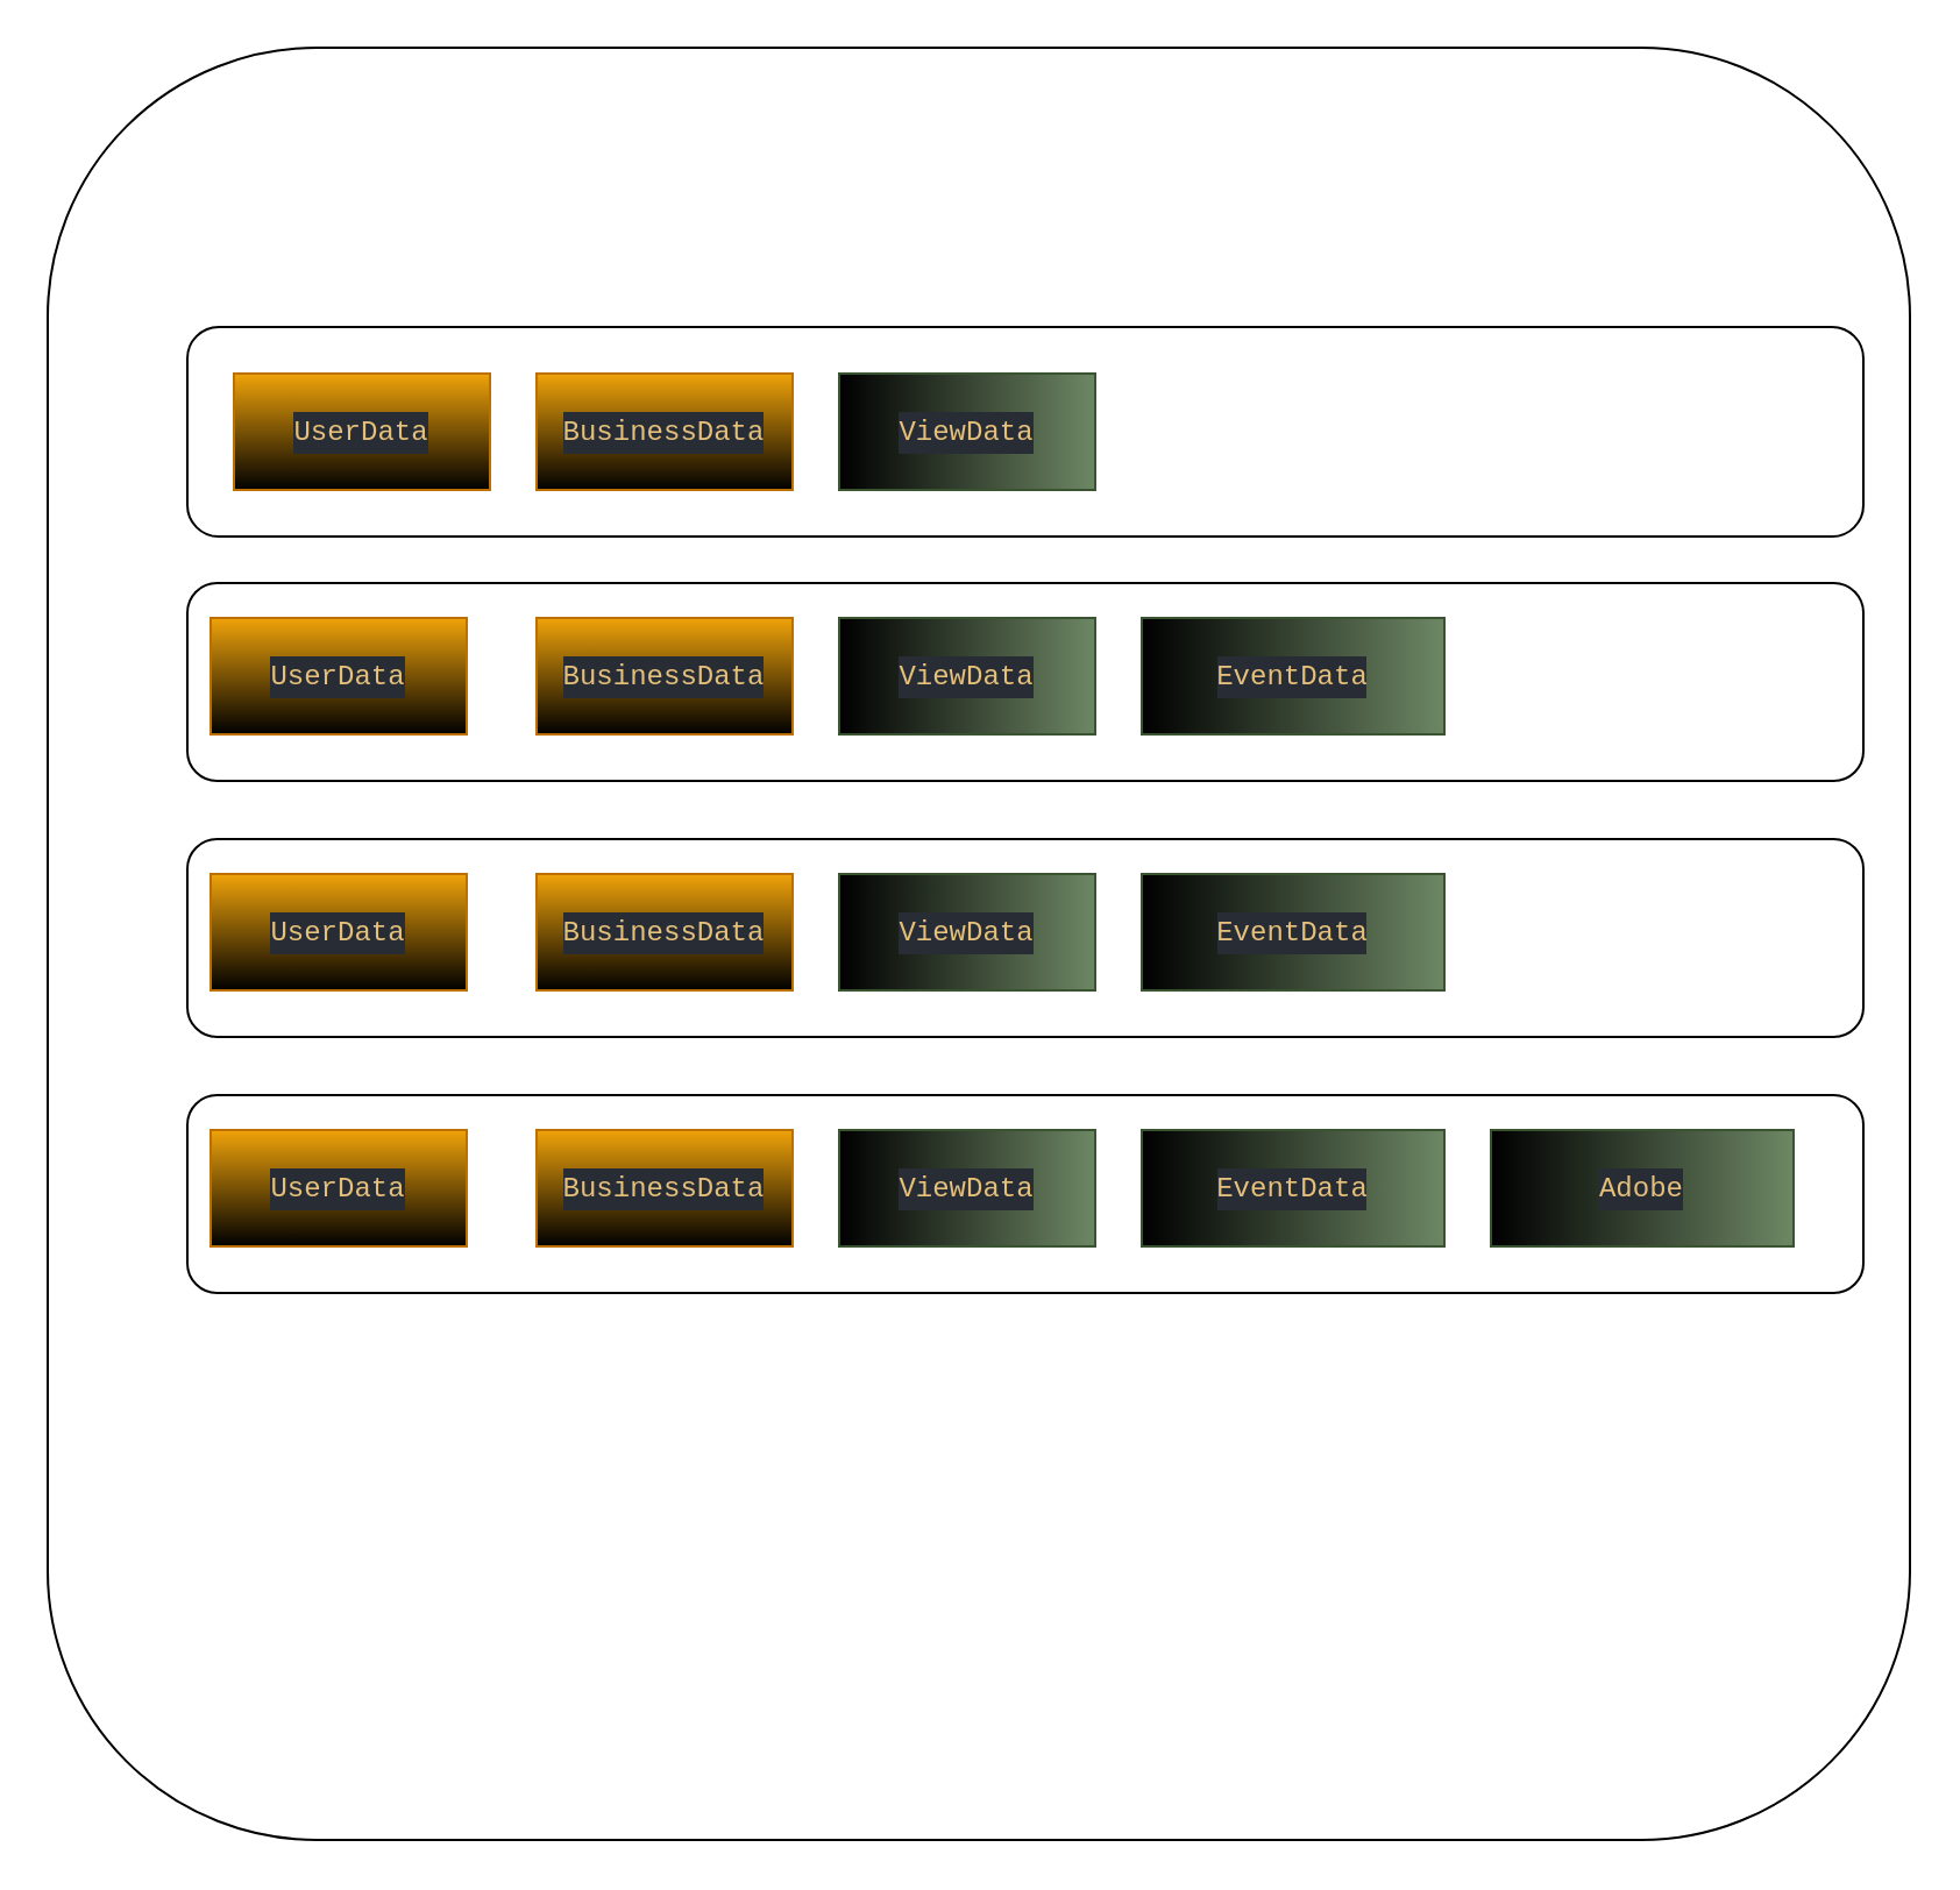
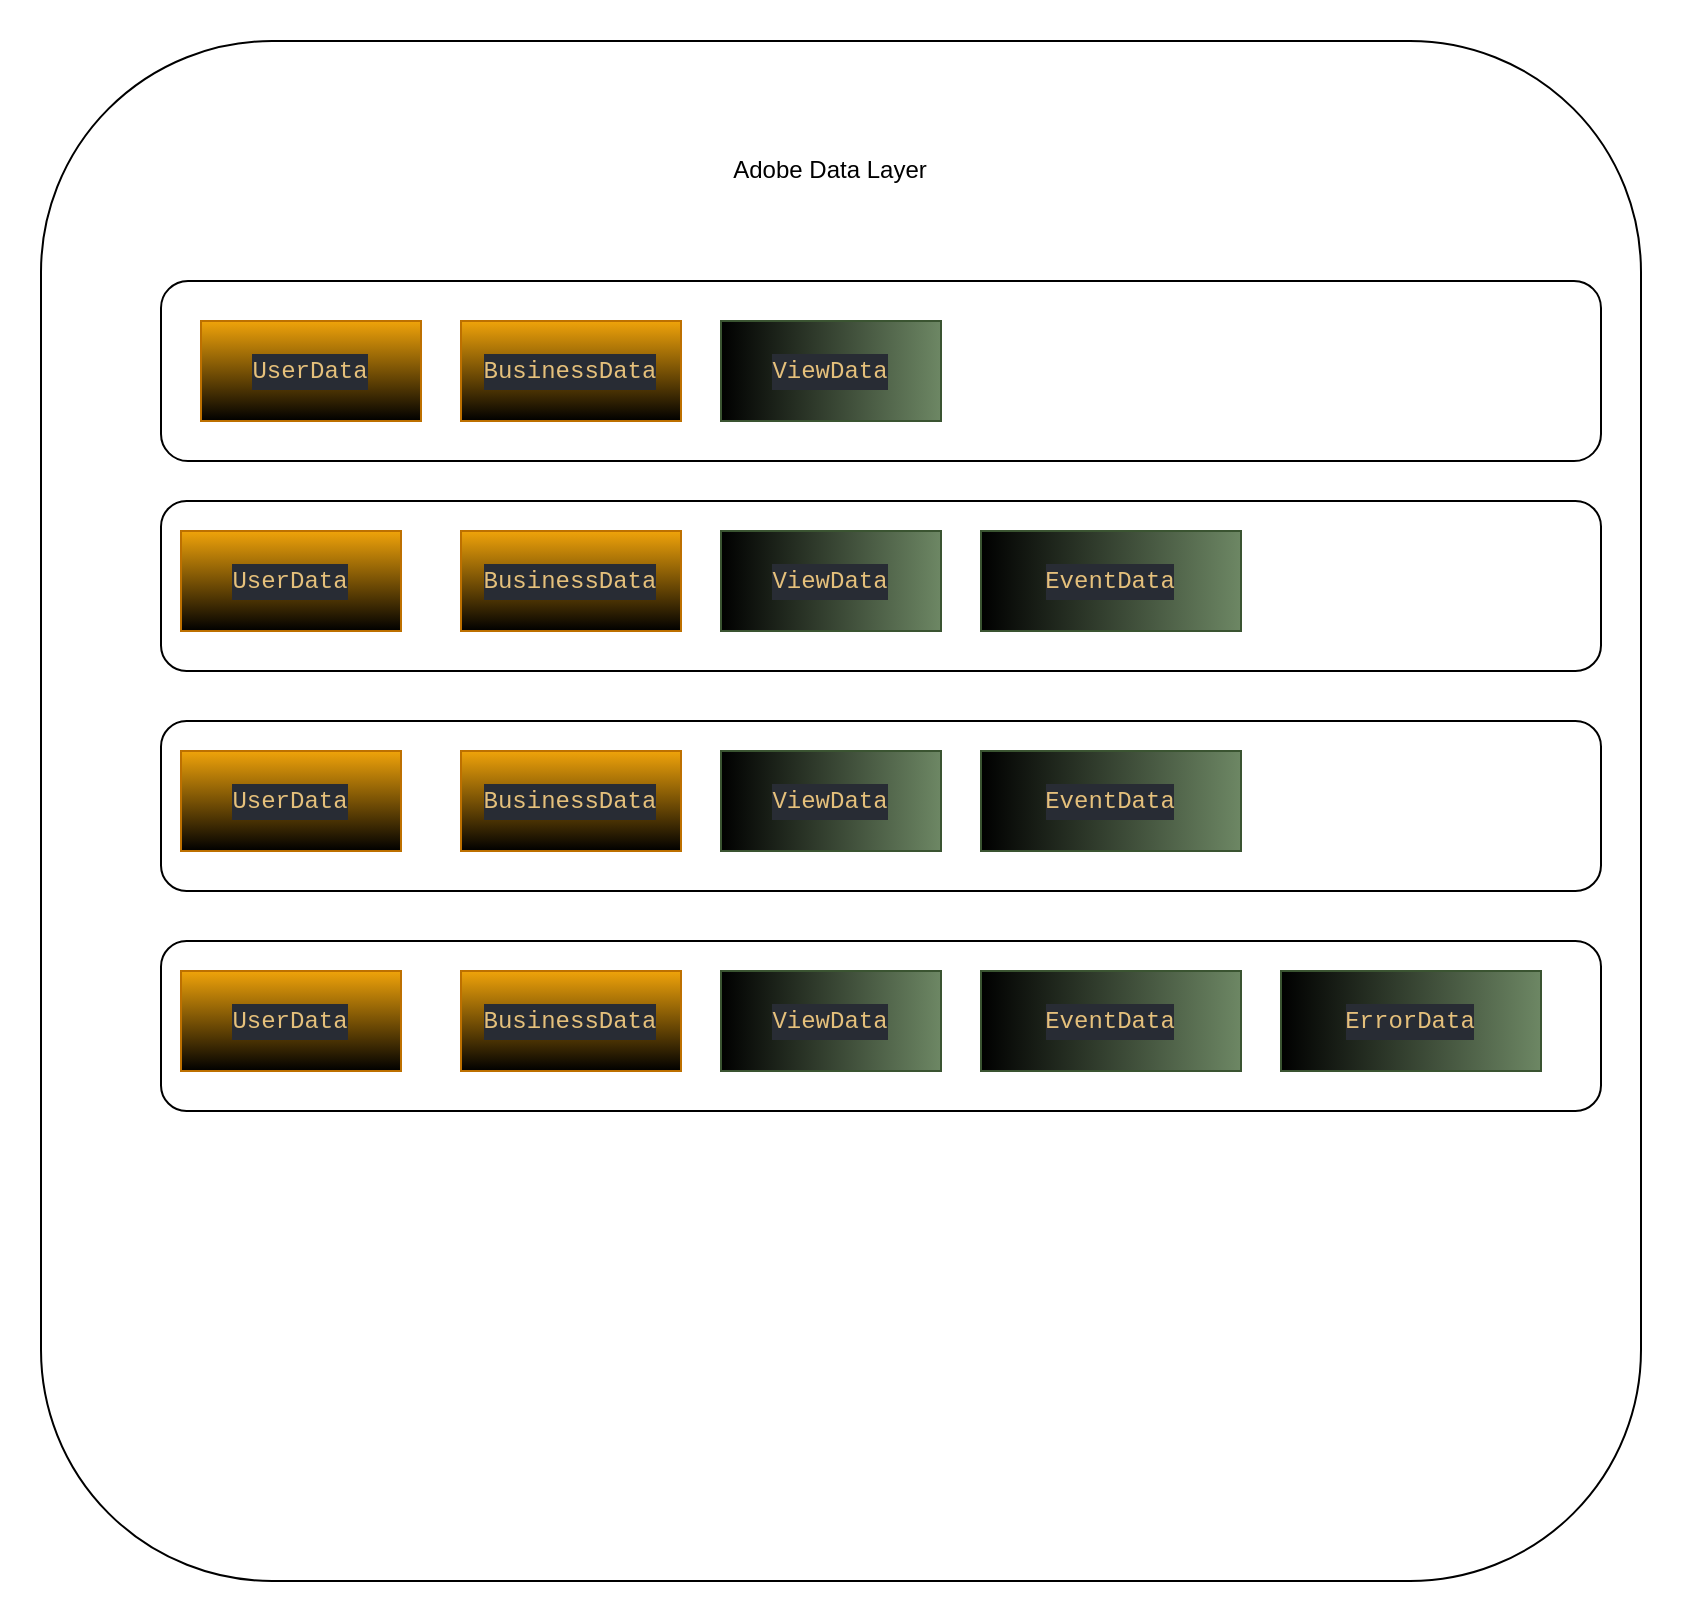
  <mxCell id="0" />
  <mxCell id="1" parent="0" />
  <mxCell id="2" value="" style="rounded=1;whiteSpace=wrap;html=1;" vertex="1" parent="1"><mxGeometry x="80" y="140" width="720" height="90" as="geometry" /></mxCell>
  <mxCell id="3" value="&lt;div style=&quot;color: rgb(171, 178, 191); background-color: rgb(40, 44, 52); font-family: Menlo, Monaco, &amp;quot;Courier New&amp;quot;, monospace; line-height: 18px;&quot;&gt;&lt;span style=&quot;color: #e5c07b;&quot;&gt;BusinessData&lt;/span&gt;&lt;/div&gt;" style="rounded=0;whiteSpace=wrap;html=1;fillColor=#f0a30a;fontColor=#000000;strokeColor=#BD7000;gradientColor=default;" vertex="1" parent="1"><mxGeometry x="230" y="160" width="110" height="50" as="geometry" /></mxCell>
  <mxCell id="4" value="&lt;div style=&quot;color: rgb(171, 178, 191); background-color: rgb(40, 44, 52); font-family: Menlo, Monaco, &amp;quot;Courier New&amp;quot;, monospace; line-height: 18px;&quot;&gt;&lt;div style=&quot;line-height: 18px;&quot;&gt;&lt;span style=&quot;color: #e5c07b;&quot;&gt;ViewData&lt;/span&gt;&lt;/div&gt;&lt;/div&gt;" style="rounded=0;whiteSpace=wrap;html=1;fillColor=#6d8764;fontColor=#ffffff;strokeColor=#3A5431;gradientColor=default;gradientDirection=west;" vertex="1" parent="1"><mxGeometry x="360" y="160" width="110" height="50" as="geometry" /></mxCell>
  <mxCell id="5" value="&lt;div style=&quot;color: rgb(171, 178, 191); background-color: rgb(40, 44, 52); font-family: Menlo, Monaco, &amp;quot;Courier New&amp;quot;, monospace; line-height: 18px;&quot;&gt;&lt;span style=&quot;color: #e5c07b;&quot;&gt;UserData&lt;/span&gt;&lt;/div&gt;" style="rounded=0;whiteSpace=wrap;html=1;fillColor=#f0a30a;fontColor=#000000;strokeColor=#BD7000;gradientColor=default;gradientDirection=south;" vertex="1" parent="1"><mxGeometry x="100" y="160" width="110" height="50" as="geometry" /></mxCell>
  <mxCell id="6" value="" style="rounded=1;whiteSpace=wrap;html=1;gradientColor=default;gradientDirection=west;fillColor=none;" vertex="1" parent="1"><mxGeometry x="20" y="20" width="800" height="770" as="geometry" /></mxCell>
  <mxCell id="7" value="" style="rounded=1;whiteSpace=wrap;html=1;" vertex="1" parent="1"><mxGeometry x="80" y="250" width="720" height="85" as="geometry" /></mxCell>
  <mxCell id="8" value="&lt;div style=&quot;color: rgb(171, 178, 191); background-color: rgb(40, 44, 52); font-family: Menlo, Monaco, &amp;quot;Courier New&amp;quot;, monospace; line-height: 18px;&quot;&gt;&lt;span style=&quot;color: #e5c07b;&quot;&gt;BusinessData&lt;/span&gt;&lt;/div&gt;" style="rounded=0;whiteSpace=wrap;html=1;fillColor=#f0a30a;fontColor=#000000;strokeColor=#BD7000;gradientColor=default;" vertex="1" parent="1"><mxGeometry x="230" y="265" width="110" height="50" as="geometry" /></mxCell>
  <mxCell id="9" value="&lt;div style=&quot;color: rgb(171, 178, 191); background-color: rgb(40, 44, 52); font-family: Menlo, Monaco, &amp;quot;Courier New&amp;quot;, monospace; line-height: 18px;&quot;&gt;&lt;div style=&quot;line-height: 18px;&quot;&gt;&lt;span style=&quot;color: #e5c07b;&quot;&gt;ViewData&lt;/span&gt;&lt;/div&gt;&lt;/div&gt;" style="rounded=0;whiteSpace=wrap;html=1;fillColor=#6d8764;fontColor=#ffffff;strokeColor=#3A5431;gradientColor=default;gradientDirection=west;" vertex="1" parent="1"><mxGeometry x="360" y="265" width="110" height="50" as="geometry" /></mxCell>
  <mxCell id="10" value="&lt;div style=&quot;color: rgb(171, 178, 191); background-color: rgb(40, 44, 52); font-family: Menlo, Monaco, &amp;quot;Courier New&amp;quot;, monospace; line-height: 18px;&quot;&gt;&lt;div style=&quot;line-height: 18px;&quot;&gt;&lt;span style=&quot;color: #e5c07b;&quot;&gt;EventData&lt;/span&gt;&lt;/div&gt;&lt;/div&gt;" style="rounded=0;whiteSpace=wrap;html=1;fillColor=#6d8764;fontColor=#ffffff;strokeColor=#3A5431;gradientColor=default;gradientDirection=west;" vertex="1" parent="1"><mxGeometry x="490" y="265" width="130" height="50" as="geometry" /></mxCell>
  <mxCell id="11" value="&lt;div style=&quot;color: rgb(171, 178, 191); background-color: rgb(40, 44, 52); font-family: Menlo, Monaco, &amp;quot;Courier New&amp;quot;, monospace; line-height: 18px;&quot;&gt;&lt;span style=&quot;color: #e5c07b;&quot;&gt;UserData&lt;/span&gt;&lt;/div&gt;" style="rounded=0;whiteSpace=wrap;html=1;fillColor=#f0a30a;fontColor=#000000;strokeColor=#BD7000;gradientColor=default;gradientDirection=south;" vertex="1" parent="1"><mxGeometry x="90" y="265" width="110" height="50" as="geometry" /></mxCell>
+ <mxCell id="12" value="Adobe Data Layer" style="text;html=1;strokeColor=none;fillColor=none;align=center;verticalAlign=middle;whiteSpace=wrap;rounded=0;" vertex="1" parent="1"><mxGeometry x="325" y="70" width="180" height="30" as="geometry" /></mxCell>
  <mxCell id="13" value="" style="rounded=1;whiteSpace=wrap;html=1;" vertex="1" parent="1"><mxGeometry x="80" y="360" width="720" height="85" as="geometry" /></mxCell>
  <mxCell id="14" value="&lt;div style=&quot;color: rgb(171, 178, 191); background-color: rgb(40, 44, 52); font-family: Menlo, Monaco, &amp;quot;Courier New&amp;quot;, monospace; line-height: 18px;&quot;&gt;&lt;span style=&quot;color: #e5c07b;&quot;&gt;BusinessData&lt;/span&gt;&lt;/div&gt;" style="rounded=0;whiteSpace=wrap;html=1;fillColor=#f0a30a;fontColor=#000000;strokeColor=#BD7000;gradientColor=default;" vertex="1" parent="1"><mxGeometry x="230" y="375" width="110" height="50" as="geometry" /></mxCell>
  <mxCell id="15" value="&lt;div style=&quot;color: rgb(171, 178, 191); background-color: rgb(40, 44, 52); font-family: Menlo, Monaco, &amp;quot;Courier New&amp;quot;, monospace; line-height: 18px;&quot;&gt;&lt;div style=&quot;line-height: 18px;&quot;&gt;&lt;span style=&quot;color: #e5c07b;&quot;&gt;ViewData&lt;/span&gt;&lt;/div&gt;&lt;/div&gt;" style="rounded=0;whiteSpace=wrap;html=1;fillColor=#6d8764;fontColor=#ffffff;strokeColor=#3A5431;gradientColor=default;gradientDirection=west;" vertex="1" parent="1"><mxGeometry x="360" y="375" width="110" height="50" as="geometry" /></mxCell>
  <mxCell id="16" value="&lt;div style=&quot;color: rgb(171, 178, 191); background-color: rgb(40, 44, 52); font-family: Menlo, Monaco, &amp;quot;Courier New&amp;quot;, monospace; line-height: 18px;&quot;&gt;&lt;div style=&quot;line-height: 18px;&quot;&gt;&lt;span style=&quot;color: #e5c07b;&quot;&gt;EventData&lt;/span&gt;&lt;/div&gt;&lt;/div&gt;" style="rounded=0;whiteSpace=wrap;html=1;fillColor=#6d8764;fontColor=#ffffff;strokeColor=#3A5431;gradientColor=default;gradientDirection=west;" vertex="1" parent="1"><mxGeometry x="490" y="375" width="130" height="50" as="geometry" /></mxCell>
  <mxCell id="17" value="&lt;div style=&quot;color: rgb(171, 178, 191); background-color: rgb(40, 44, 52); font-family: Menlo, Monaco, &amp;quot;Courier New&amp;quot;, monospace; line-height: 18px;&quot;&gt;&lt;span style=&quot;color: #e5c07b;&quot;&gt;UserData&lt;/span&gt;&lt;/div&gt;" style="rounded=0;whiteSpace=wrap;html=1;fillColor=#f0a30a;fontColor=#000000;strokeColor=#BD7000;gradientColor=default;gradientDirection=south;" vertex="1" parent="1"><mxGeometry x="90" y="375" width="110" height="50" as="geometry" /></mxCell>
  <mxCell id="18" value="" style="rounded=1;whiteSpace=wrap;html=1;" vertex="1" parent="1"><mxGeometry x="80" y="470" width="720" height="85" as="geometry" /></mxCell>
  <mxCell id="19" value="&lt;div style=&quot;color: rgb(171, 178, 191); background-color: rgb(40, 44, 52); font-family: Menlo, Monaco, &amp;quot;Courier New&amp;quot;, monospace; line-height: 18px;&quot;&gt;&lt;span style=&quot;color: #e5c07b;&quot;&gt;BusinessData&lt;/span&gt;&lt;/div&gt;" style="rounded=0;whiteSpace=wrap;html=1;fillColor=#f0a30a;fontColor=#000000;strokeColor=#BD7000;gradientColor=default;" vertex="1" parent="1"><mxGeometry x="230" y="485" width="110" height="50" as="geometry" /></mxCell>
  <mxCell id="20" value="&lt;div style=&quot;color: rgb(171, 178, 191); background-color: rgb(40, 44, 52); font-family: Menlo, Monaco, &amp;quot;Courier New&amp;quot;, monospace; line-height: 18px;&quot;&gt;&lt;div style=&quot;line-height: 18px;&quot;&gt;&lt;span style=&quot;color: #e5c07b;&quot;&gt;ViewData&lt;/span&gt;&lt;/div&gt;&lt;/div&gt;" style="rounded=0;whiteSpace=wrap;html=1;fillColor=#6d8764;fontColor=#ffffff;strokeColor=#3A5431;gradientColor=default;gradientDirection=west;" vertex="1" parent="1"><mxGeometry x="360" y="485" width="110" height="50" as="geometry" /></mxCell>
  <mxCell id="21" value="&lt;div style=&quot;color: rgb(171, 178, 191); background-color: rgb(40, 44, 52); font-family: Menlo, Monaco, &amp;quot;Courier New&amp;quot;, monospace; line-height: 18px;&quot;&gt;&lt;div style=&quot;line-height: 18px;&quot;&gt;&lt;span style=&quot;color: #e5c07b;&quot;&gt;EventData&lt;/span&gt;&lt;/div&gt;&lt;/div&gt;" style="rounded=0;whiteSpace=wrap;html=1;fillColor=#6d8764;fontColor=#ffffff;strokeColor=#3A5431;gradientColor=default;gradientDirection=west;" vertex="1" parent="1"><mxGeometry x="490" y="485" width="130" height="50" as="geometry" /></mxCell>
- <mxCell id="22" value="&lt;div style=&quot;color: rgb(171, 178, 191); background-color: rgb(40, 44, 52); font-family: Menlo, Monaco, &amp;quot;Courier New&amp;quot;, monospace; line-height: 18px;&quot;&gt;&lt;div style=&quot;line-height: 18px;&quot;&gt;&lt;span style=&quot;color: #e5c07b;&quot;&gt;Adobe&lt;/span&gt;&lt;/div&gt;&lt;/div&gt;" style="rounded=0;whiteSpace=wrap;html=1;fillColor=#6d8764;fontColor=#ffffff;strokeColor=#3A5431;gradientColor=default;gradientDirection=west;" vertex="1" parent="1"><mxGeometry x="640" y="485" width="130" height="50" as="geometry" /></mxCell>
+ <mxCell id="22" value="&lt;div style=&quot;color: rgb(171, 178, 191); background-color: rgb(40, 44, 52); font-family: Menlo, Monaco, &amp;quot;Courier New&amp;quot;, monospace; line-height: 18px;&quot;&gt;&lt;div style=&quot;line-height: 18px;&quot;&gt;&lt;span style=&quot;color: #e5c07b;&quot;&gt;ErrorData&lt;/span&gt;&lt;/div&gt;&lt;/div&gt;" style="rounded=0;whiteSpace=wrap;html=1;fillColor=#6d8764;fontColor=#ffffff;strokeColor=#3A5431;gradientColor=default;gradientDirection=west;" vertex="1" parent="1"><mxGeometry x="640" y="485" width="130" height="50" as="geometry" /></mxCell>
  <mxCell id="23" value="&lt;div style=&quot;color: rgb(171, 178, 191); background-color: rgb(40, 44, 52); font-family: Menlo, Monaco, &amp;quot;Courier New&amp;quot;, monospace; line-height: 18px;&quot;&gt;&lt;span style=&quot;color: #e5c07b;&quot;&gt;UserData&lt;/span&gt;&lt;/div&gt;" style="rounded=0;whiteSpace=wrap;html=1;fillColor=#f0a30a;fontColor=#000000;strokeColor=#BD7000;gradientColor=default;gradientDirection=south;" vertex="1" parent="1"><mxGeometry x="90" y="485" width="110" height="50" as="geometry" /></mxCell>
